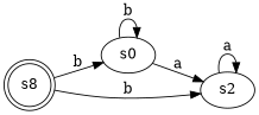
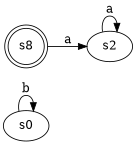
  digraph {
    rankdir=LR
    s0
    s2
    n3 [label=s8 shape=doublecircle]
    s0 -> s0 [label=b]
-   s0 -> s2 [label=a]
    s2 -> s2 [label=a]
-   n3 -> s0 [label=b]
-   n3 -> s2 [label=b]
+   n3 -> s2 [label=a]
  }
